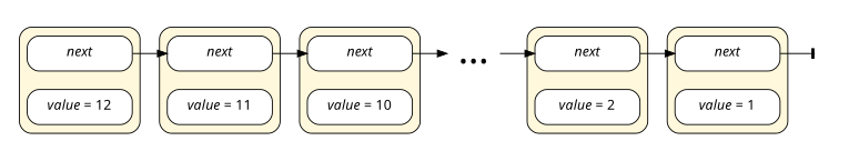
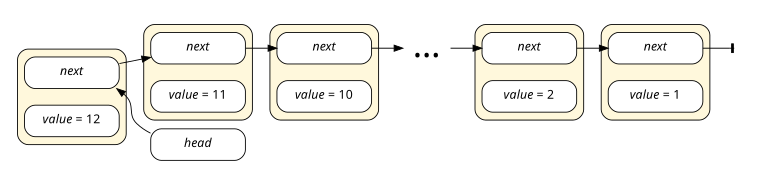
  digraph {
    compound=true
    fontname="Book Antiqua"
    rankdir=LR
    style="filled, rounded"
    node [fillcolor=white fontname="Book Antiqua" shape=record style="filled, rounded"]
    edge [fontname="Book Antiqua"]
    n1 [label=<<i>next</i>> width=1.5]
    n2 [label=<<i>value</i> = 12> width=1.5]
    n3 [label=<<i>next</i>> width=1.5]
    n4 [label=<<i>value</i> = 11> width=1.5]
    n5 [label=<<i>next</i>> width=1.5]
    n6 [label=<<i>value</i> = 10> width=1.5]
    n7 [label=<<i>next</i>> width=1.5]
    n8 [label=<<i>value</i> = 2> width=1.5]
    n9 [label=<<i>next</i>> width=1.5]
    n10 [label=<<i>value</i> = 1> width=1.5]
+   n11 [label=<<i>head</i>> width=1.5]
    Tail [shape=point style=invis width=0.1]
    n13 [fontsize=40.0 label="…" shape=plaintext]
    subgraph cluster_1 {
      bgcolor=white
      penwidth=0
      rankdir=TB
      subgraph cluster_2 {
        bgcolor=cornsilk
        penwidth=1
        rankdir=TB
        n1
        n2
      }
      subgraph cluster_3 {
        bgcolor=white
        penwidth=0
+       n11
        Tail
        n13
        subgraph cluster_4 {
          bgcolor=cornsilk
          penwidth=1
          n3
          n4
        }
        subgraph cluster_5 {
          bgcolor=cornsilk
          penwidth=1
          n5
          n6
        }
        subgraph cluster_6 {
          bgcolor=cornsilk
          penwidth=1
          n7
          n8
        }
        subgraph cluster_7 {
          bgcolor=cornsilk
          penwidth=1
          n9
          n10
        }
      }
    }
    n1 -> n3
    n3 -> n5
    n5 -> n13
    n7 -> n9
    n9 -> Tail [arrowhead=tee]
+   n11 -> n1
    n13 -> n7
  }
